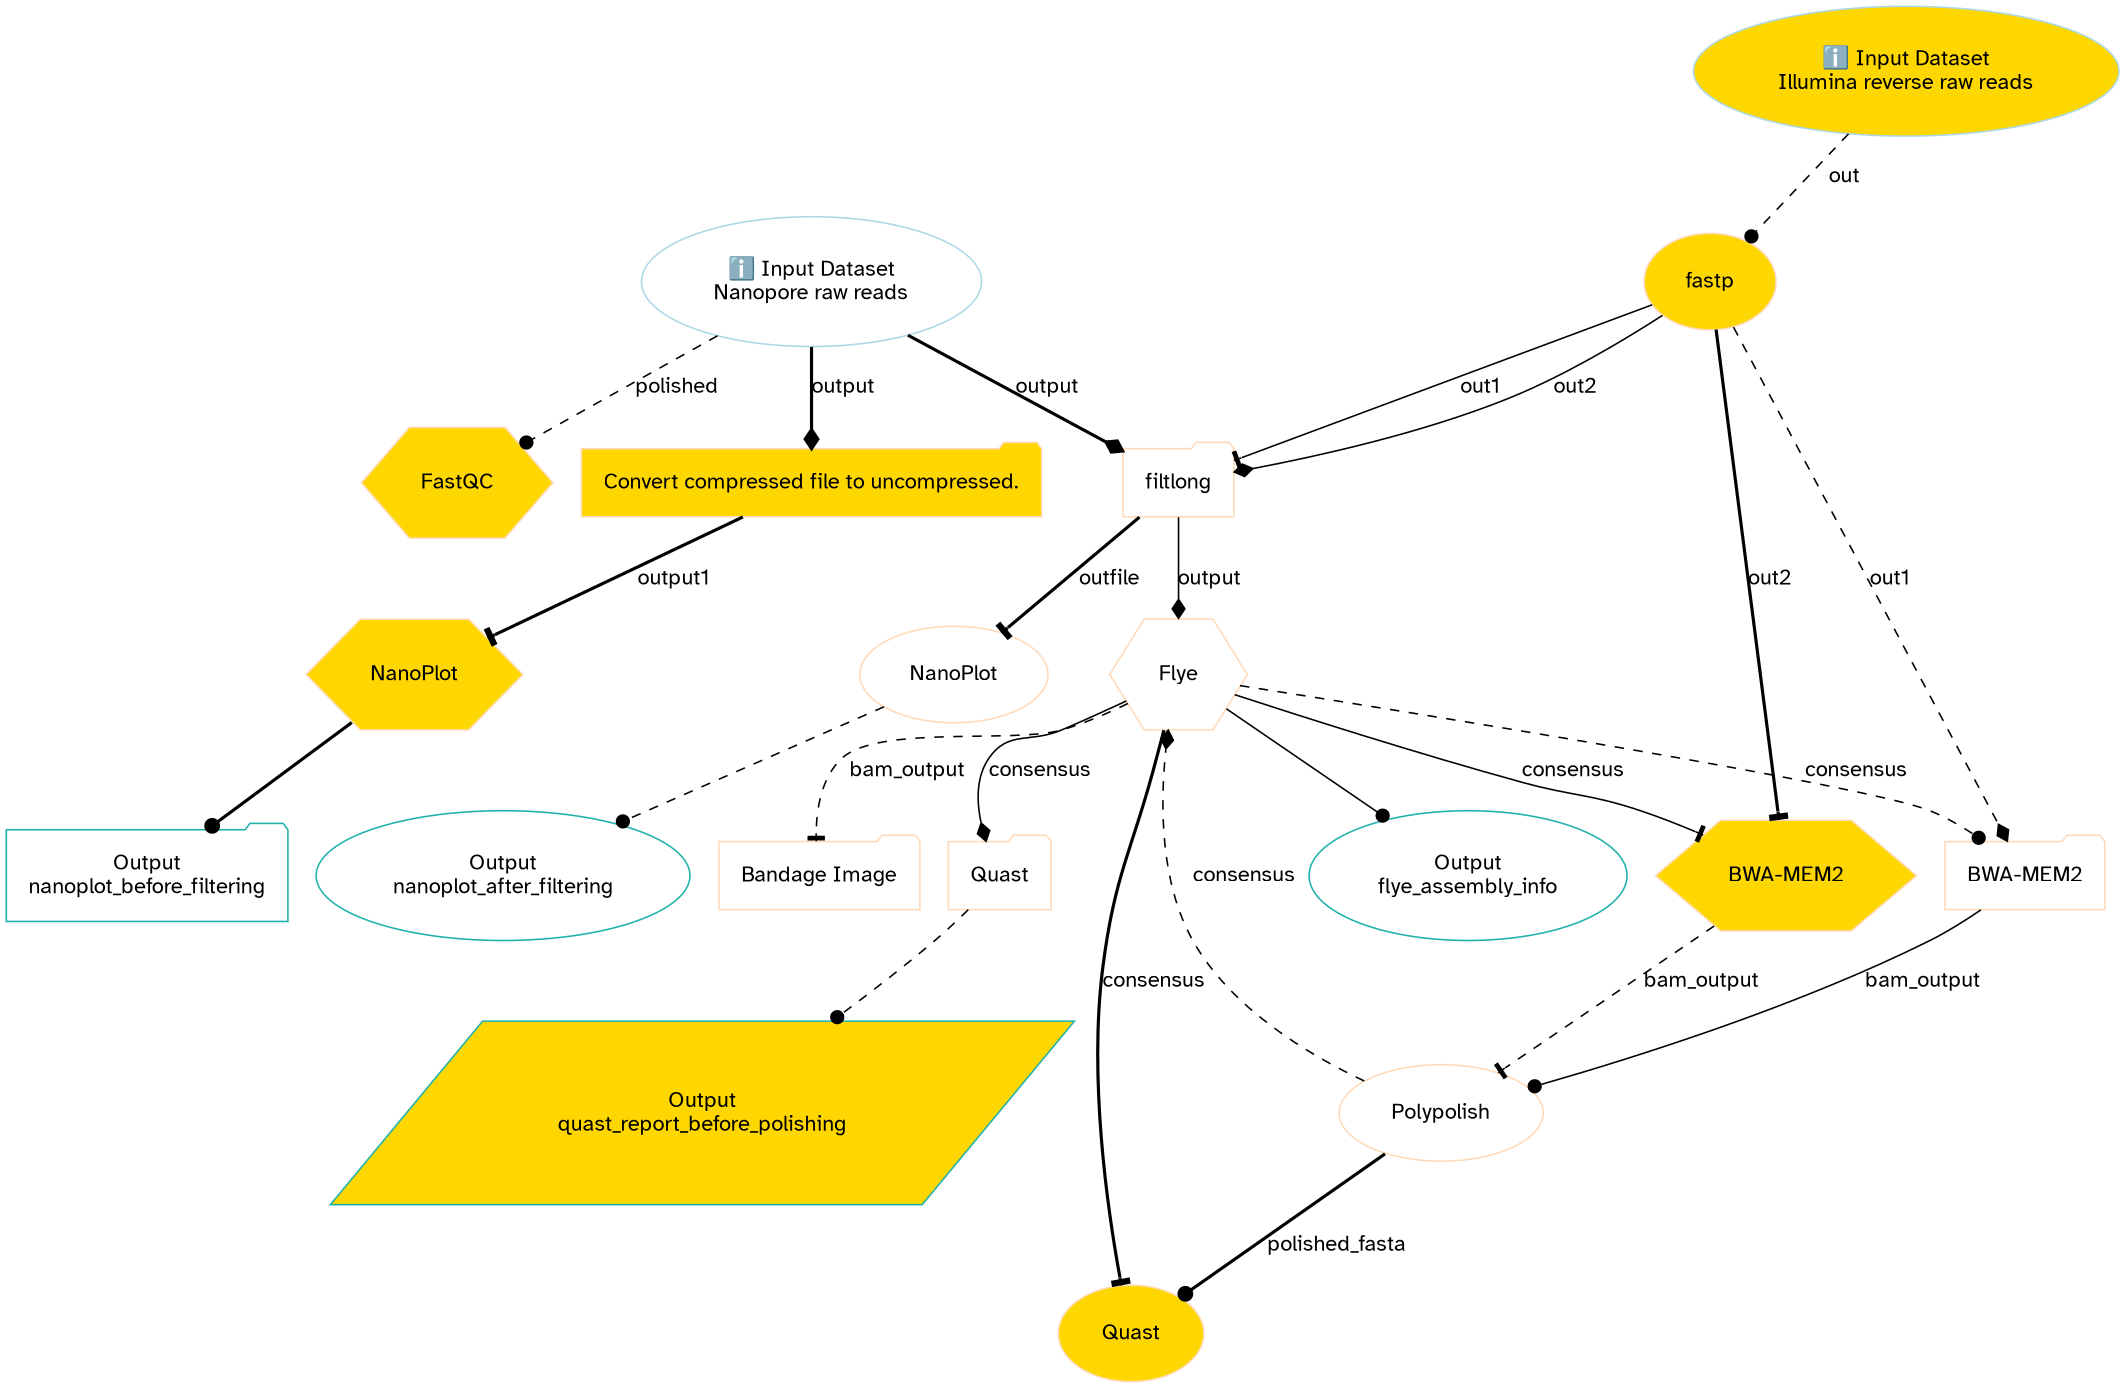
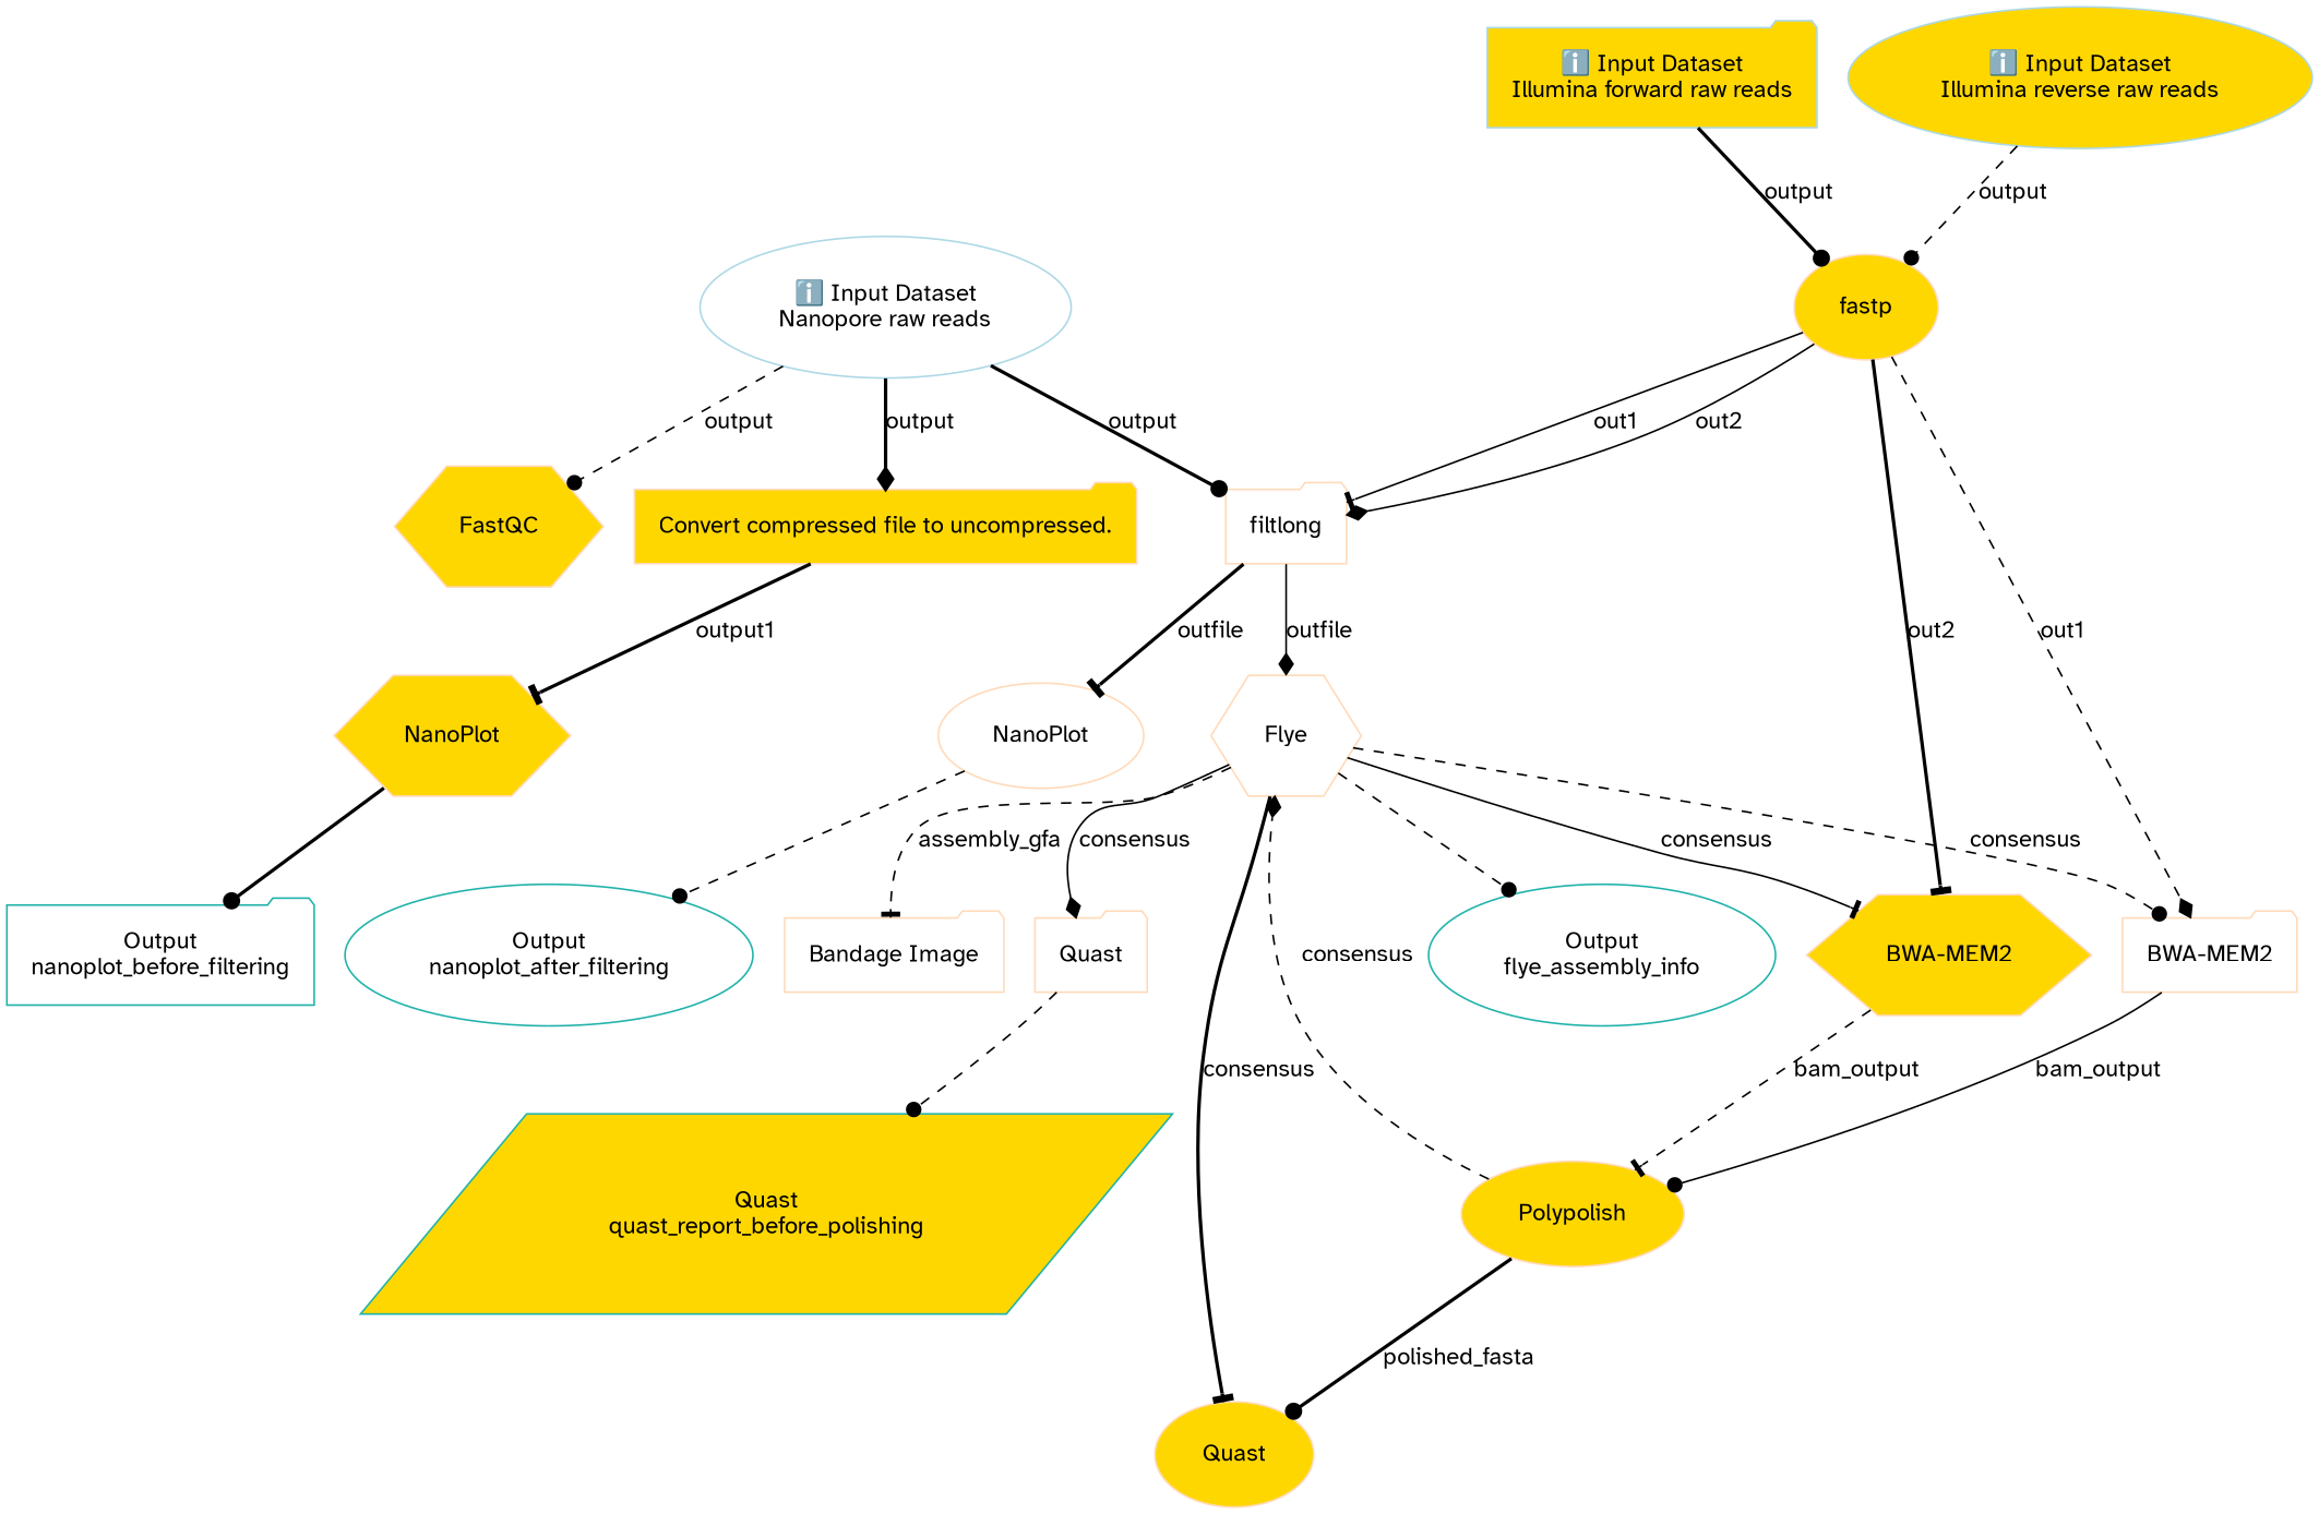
  digraph {
    node [color=peachpuff fillcolor=white fontname="Atkinson Hyperlegible" margin="0.2,0.2" shape=ellipse style=filled]
    edge [arrowhead=dot fontname="Atkinson Hyperlegible" style=bold]
    n1 [color=lightblue label="ℹ️ Input Dataset\nNanopore raw reads"]
    n2 [fillcolor=gold label="Convert compressed file to uncompressed." shape=folder]
    n3 [fillcolor=gold label=FastQC shape=hexagon]
    n4 [label=filtlong shape=folder]
    n5 [fillcolor=gold label=NanoPlot shape=hexagon]
    n6 [label=Flye shape=hexagon]
    n7 [label=NanoPlot]
+   n8 [color=lightblue fillcolor=gold label="ℹ️ Input Dataset\nIllumina forward raw reads" shape=folder]
    n9 [fillcolor=gold label=fastp]
    n10 [fillcolor=gold label="BWA-MEM2" shape=hexagon]
    n11 [label="BWA-MEM2" shape=folder]
    n12 [color=lightblue fillcolor=gold label="ℹ️ Input Dataset\nIllumina reverse raw reads"]
    n13 [color=lightseagreen label="Output\nnanoplot_before_filtering" shape=folder]
-   n14 [label=Polypolish]
+   n14 [fillcolor=gold label=Polypolish]
    n15 [color=lightseagreen label="Output\nflye_assembly_info"]
    n16 [label="Bandage Image" shape=folder]
    n17 [label=Quast shape=folder]
    n18 [fillcolor=gold label=Quast]
    n19 [color=lightseagreen label="Output\nnanoplot_after_filtering"]
-   n20 [color=lightseagreen fillcolor=gold label="Output\nquast_report_before_polishing" shape=parallelogram]
+   n20 [color=lightseagreen fillcolor=gold label="Quast\nquast_report_before_polishing" shape=parallelogram]
    n1 -> n2 [arrowhead=diamond label=output]
-   n1 -> n3 [label=polished style=dashed]
-   n1 -> n4 [arrowhead=diamond label=output]
+   n1 -> n3 [label=output style=dashed]
+   n1 -> n4 [label=output]
    n2 -> n5 [arrowhead=tee label=output1]
-   n4 -> n6 [arrowhead=diamond label=output style=solid]
+   n4 -> n6 [arrowhead=diamond label=outfile style=solid]
    n4 -> n7 [arrowhead=tee label=outfile]
    n5 -> n13
    n6 -> n10 [arrowhead=tee label=consensus style=solid]
    n6 -> n11 [label=consensus style=dashed]
-   n6 -> n15 [style=solid]
-   n6 -> n16 [arrowhead=tee label=bam_output style=dashed]
+   n6 -> n15 [style=dashed]
+   n6 -> n16 [arrowhead=tee label=assembly_gfa style=dashed]
    n6 -> n17 [arrowhead=diamond label=consensus style=solid]
    n6 -> n18 [arrowhead=tee label=consensus]
    n7 -> n19 [style=dashed]
+   n8 -> n9 [label=output]
    n9 -> n4 [arrowhead=tee label=out1 style=solid]
    n9 -> n4 [arrowhead=diamond label=out2 style=solid]
    n9 -> n10 [arrowhead=tee label=out2]
    n9 -> n11 [arrowhead=diamond label=out1 style=dashed]
    n10 -> n14 [arrowhead=tee label=bam_output style=dashed]
    n11 -> n14 [label=bam_output style=solid]
-   n12 -> n9 [label=out style=dashed]
+   n12 -> n9 [label=output style=dashed]
    n14 -> n6 [arrowhead=diamond label=consensus style=dashed]
    n14 -> n18 [label=polished_fasta]
    n17 -> n20 [style=dashed]
  }
